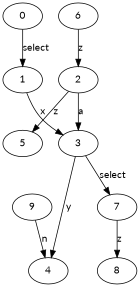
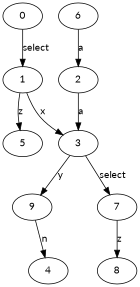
  digraph {
    fontname=Lato
    node [fontname=Lato]
    edge [fontname=Lato]
    0
    1
    5
    3
    2
    4
    7
    8
    6
    9
    0 -> 1 [label=select]
-   2 -> 5 [label=z]
+   1 -> 5 [label=z]
    1 -> 3 [label=x]
-   3 -> 4 [label=y]
+   3 -> 9 [label=y]
    3 -> 7 [label=select]
    2 -> 3 [label=a]
    7 -> 8 [label=z]
-   6 -> 2 [label=z]
+   6 -> 2 [label=a]
    9 -> 4 [label=n]
  }
